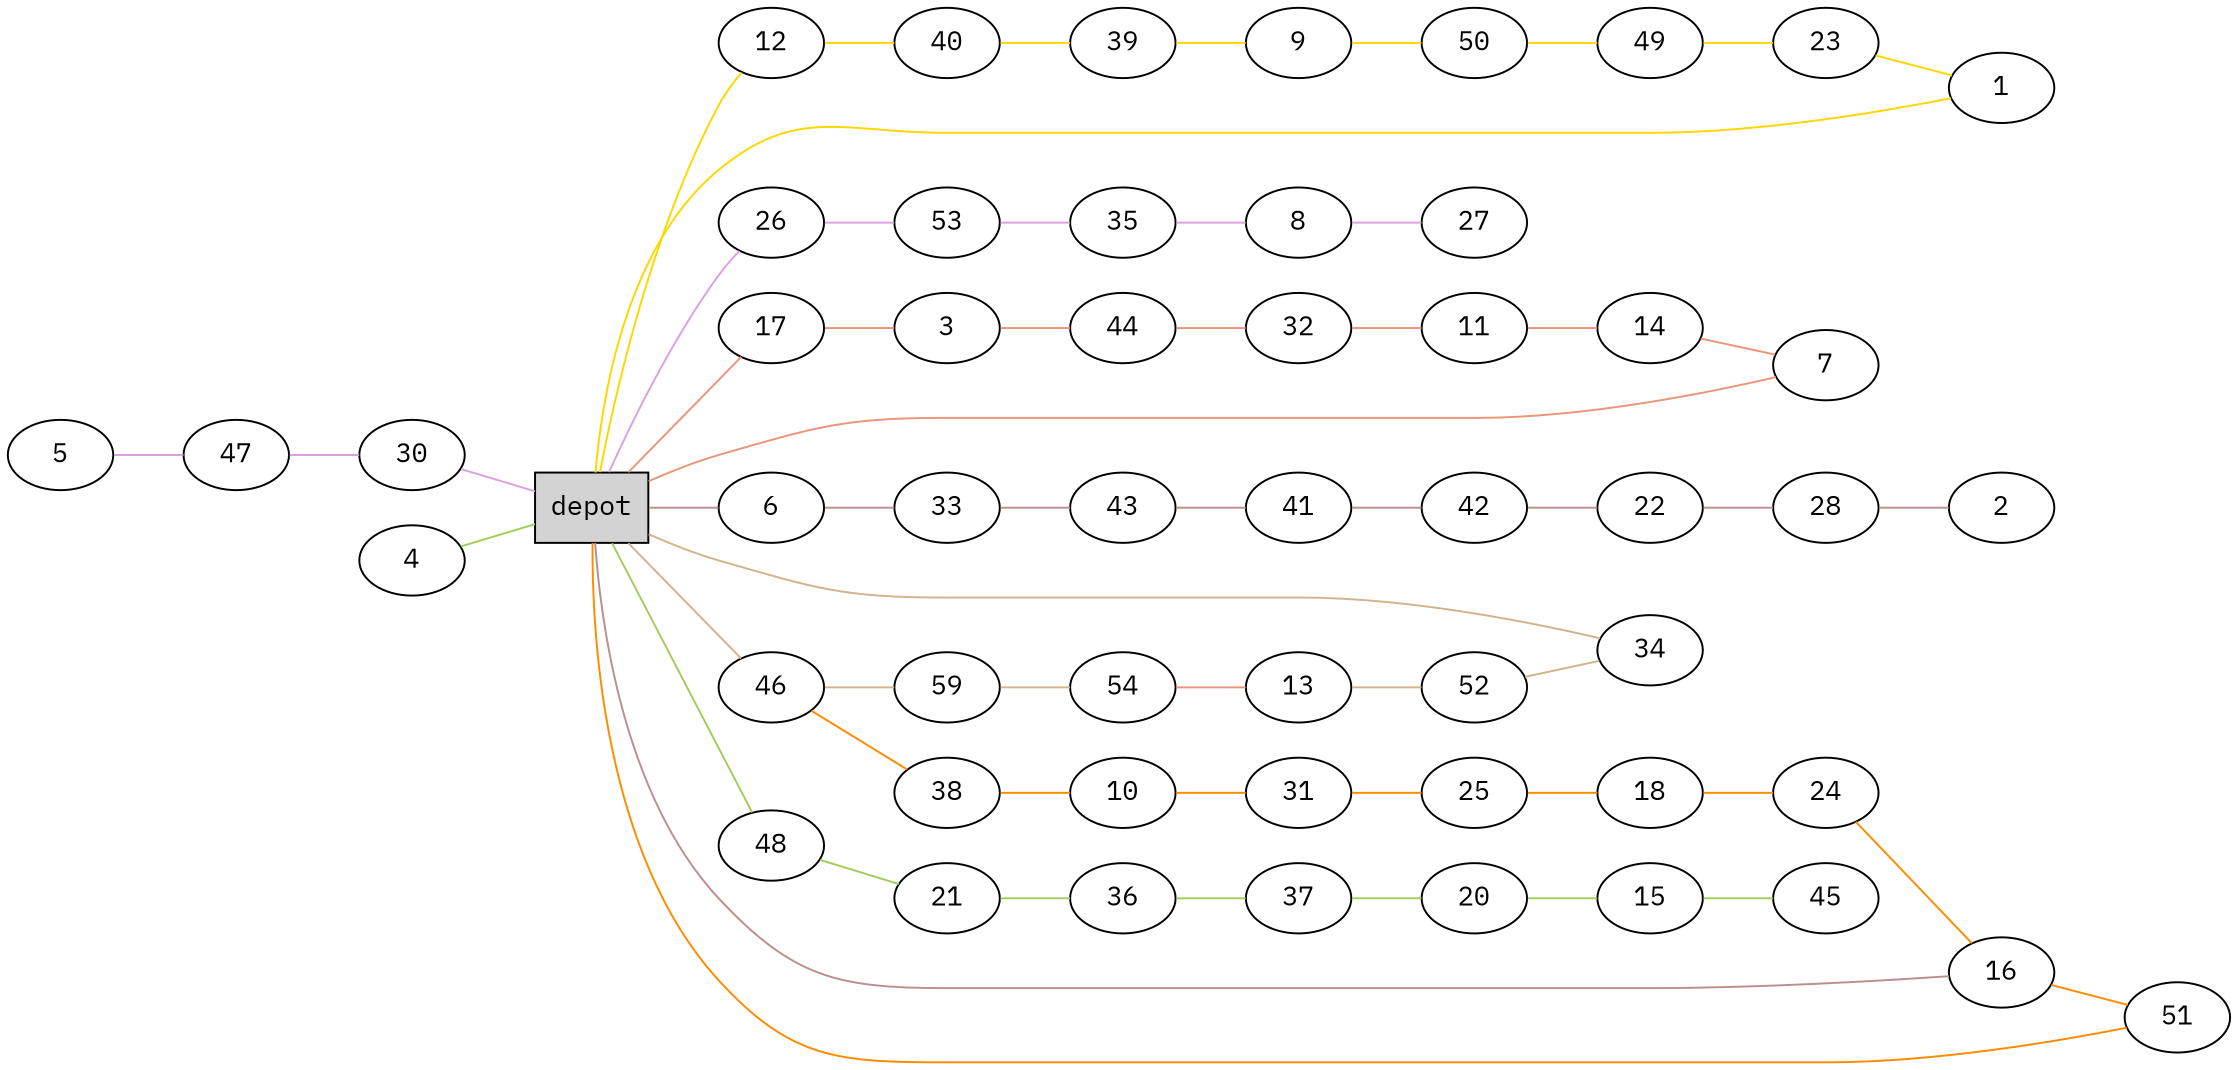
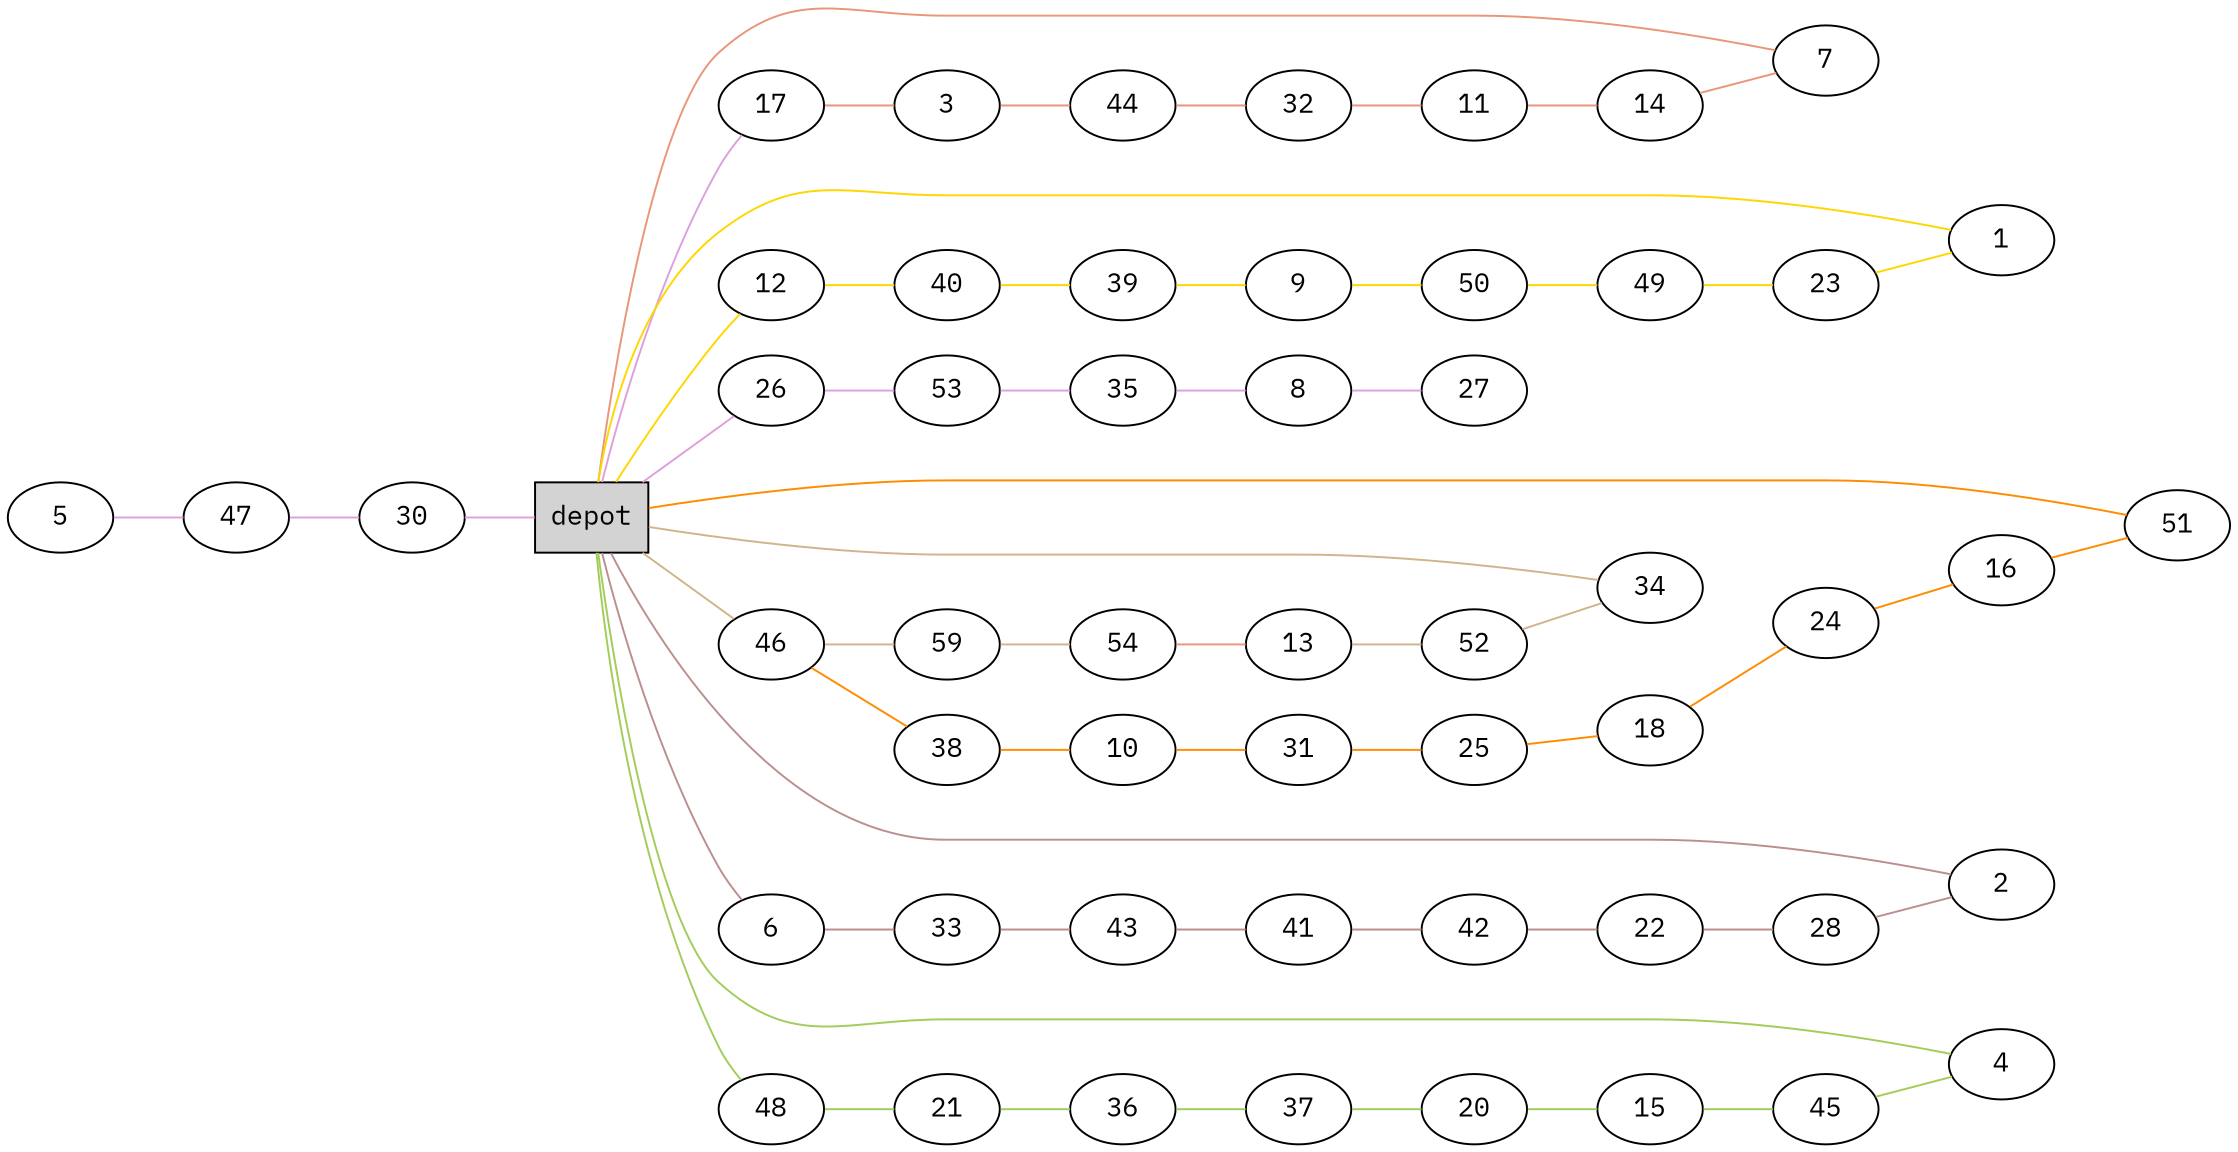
  graph {
    fontname="IBM Plex Mono"
    rankdir=LR
    node [fontname="IBM Plex Mono" shape=ellipse]
    edge [color=darksalmon fontname="IBM Plex Mono"]
    n1 [label=depot shape=box style=filled]
    17
    12
    26
    46
    6
    48
    3
    40
    53
    38
    n12 [label=59]
    10
    33
    21
    44
    32
    11
    14
    7
    39
    9
    50
    49
    23
    1
    35
    8
    27
    5
    47
    30
    54
    13
    52
    34
    31
    25
    18
    24
    16
    51
    43
    41
    42
    22
    28
    2
    36
    37
    20
    15
    45
    4
-   n1 -- 17
+   n1 -- 17 [color=plum]
    n1 -- 12 [color=gold]
    n1 -- 26 [color=plum]
    n1 -- 46 [color=tan]
    n1 -- 6 [color=rosybrown]
    n1 -- 48 [color=darkolivegreen3]
    17 -- 3
    12 -- 40 [color=gold]
    26 -- 53 [color=plum]
    46 -- 38 [color=darkorange]
    46 -- n12 [color=tan]
    6 -- 33 [color=rosybrown]
    48 -- 21 [color=darkolivegreen3]
    3 -- 44
    40 -- 39 [color=gold]
    53 -- 35 [color=plum]
    38 -- 10 [color=darkorange]
    n12 -- 54 [color=tan]
    10 -- 31 [color=darkorange]
    33 -- 43 [color=rosybrown]
    21 -- 36 [color=darkolivegreen3]
    44 -- 32
    32 -- 11
    11 -- 14
    14 -- 7
    7 -- n1
    39 -- 9 [color=gold]
    9 -- 50 [color=gold]
    50 -- 49 [color=gold]
    49 -- 23 [color=gold]
    23 -- 1 [color=gold]
    1 -- n1 [color=gold]
    35 -- 8 [color=plum]
    8 -- 27 [color=plum]
    5 -- 47 [color=plum]
    47 -- 30 [color=plum]
    30 -- n1 [color=plum]
    54 -- 13
    13 -- 52 [color=tan]
    52 -- 34 [color=tan]
    34 -- n1 [color=tan]
    31 -- 25 [color=darkorange]
    25 -- 18 [color=darkorange]
    18 -- 24 [color=darkorange]
    24 -- 16 [color=darkorange]
    16 -- 51 [color=darkorange]
    51 -- n1 [color=darkorange]
    43 -- 41 [color=rosybrown]
    41 -- 42 [color=rosybrown]
    42 -- 22 [color=rosybrown]
    22 -- 28 [color=rosybrown]
    28 -- 2 [color=rosybrown]
-   16 -- n1 [color=rosybrown]
+   2 -- n1 [color=rosybrown]
    36 -- 37 [color=darkolivegreen3]
    37 -- 20 [color=darkolivegreen3]
    20 -- 15 [color=darkolivegreen3]
    15 -- 45 [color=darkolivegreen3]
+   45 -- 4 [color=darkolivegreen3]
    4 -- n1 [color=darkolivegreen3]
  }
